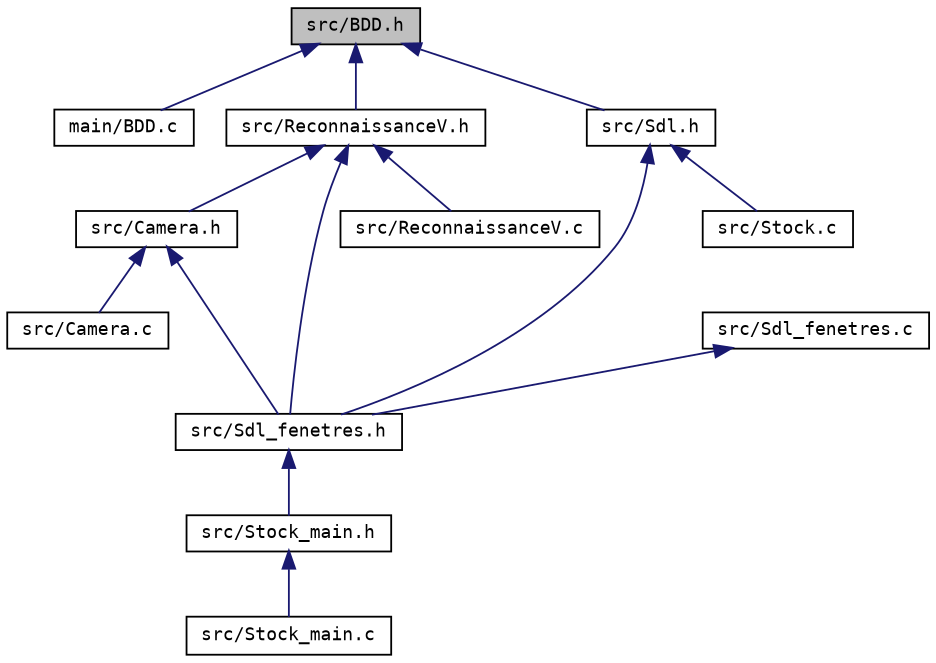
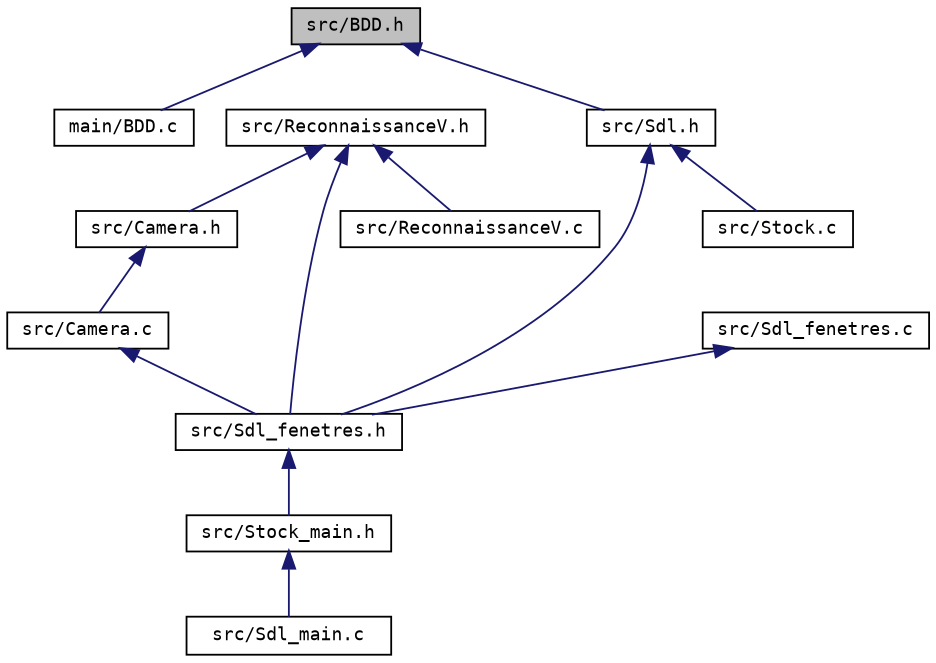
  digraph {
    fontname="DejaVu Sans Mono"
    node [color=black fillcolor=white fontname="DejaVu Sans Mono" fontsize=10 shape=record style=filled]
    edge [color=midnightblue dir=back fontname="DejaVu Sans Mono" fontsize=10 labelfontname=Helvetica labelfontsize=10 style=solid]
    n1 [fillcolor=grey75 fontcolor=black height=0.2 label="src/BDD.h" width=0.4]
    n2 [height=0.2 label="main/BDD.c" width=0.4]
    n3 [height=0.2 label="src/ReconnaissanceV.h" width=0.4]
    n4 [height=0.2 label="src/Sdl.h" width=0.4]
    n5 [height=0.2 label="src/Camera.h" width=0.4]
    n6 [height=0.2 label="src/Camera.c" width=0.4]
    n7 [height=0.2 label="src/Sdl_fenetres.h" width=0.4]
    n8 [height=0.2 label="src/ReconnaissanceV.c" width=0.4]
    n9 [height=0.2 label="src/Stock.c" width=0.4]
    n10 [height=0.2 label="src/Stock_main.h" width=0.4]
    n11 [height=0.2 label="src/Sdl_fenetres.c" width=0.4]
-   n12 [height=0.2 label="src/Stock_main.c" width=0.4]
+   n12 [height=0.2 label="src/Sdl_main.c" width=0.4]
    n1 -> n2
-   n1 -> n3
    n1 -> n4
    n3 -> n5
    n3 -> n7
    n3 -> n8
    n4 -> n7
    n4 -> n9
    n5 -> n6
-   n5 -> n7
+   n6 -> n7
    n7 -> n10
    n10 -> n12
    n11 -> n7
  }
